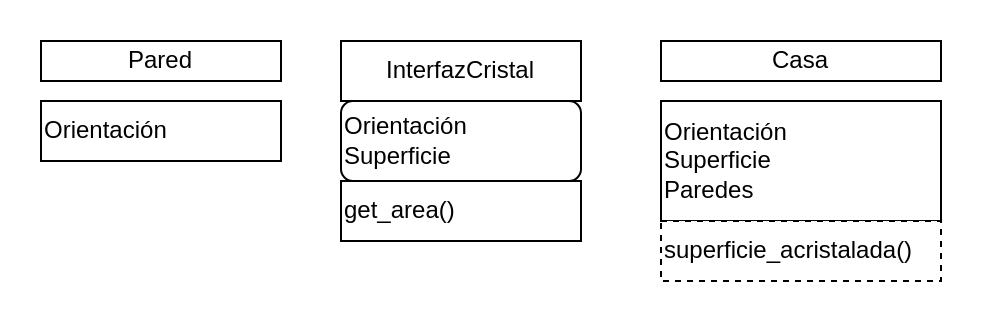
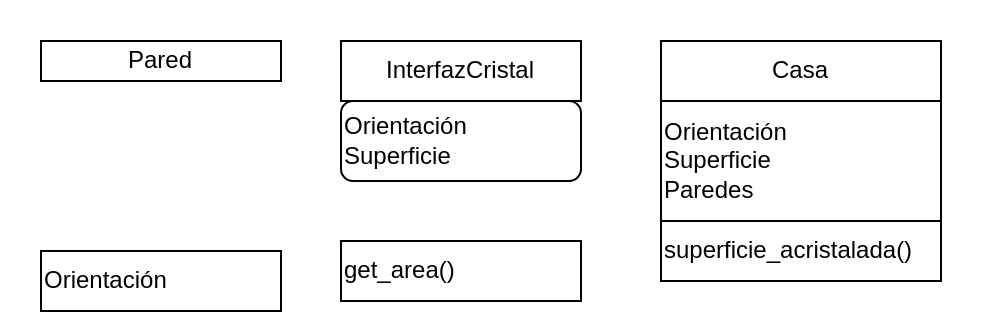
  <mxCell id="0" />
  <mxCell id="1" parent="0" />
- <mxCell id="2" value="Casa" style="rounded=0;whiteSpace=wrap;html=1;" vertex="1" parent="1"><mxGeometry x="330" y="20" width="140" height="20" as="geometry" /></mxCell>
- <mxCell id="3" value="get_area()" style="rounded=0;whiteSpace=wrap;html=1;align=left;" vertex="1" parent="1"><mxGeometry x="170" y="90" width="120" height="30" as="geometry" /></mxCell>
+ <mxCell id="2" value="Casa" style="rounded=0;whiteSpace=wrap;html=1;" vertex="1" parent="1"><mxGeometry x="330" y="20" width="140" height="30" as="geometry" /></mxCell>
+ <mxCell id="3" value="get_area()" style="rounded=0;whiteSpace=wrap;html=1;align=left;" vertex="1" parent="1"><mxGeometry x="170" y="120" width="120" height="30" as="geometry" /></mxCell>
  <mxCell id="4" value="Orientación&lt;br&gt;Superficie" style="whiteSpace=wrap;html=1;align=left;rounded=1;" vertex="1" parent="1"><mxGeometry x="170" y="50" width="120" height="40" as="geometry" /></mxCell>
- <mxCell id="5" value="Orientación" style="rounded=0;whiteSpace=wrap;html=1;align=left;" vertex="1" parent="1"><mxGeometry x="20" y="50" width="120" height="30" as="geometry" /></mxCell>
+ <mxCell id="5" value="Orientación" style="rounded=0;whiteSpace=wrap;html=1;align=left;" vertex="1" parent="1"><mxGeometry x="20" y="125" width="120" height="30" as="geometry" /></mxCell>
  <mxCell id="6" value="Pared" style="rounded=0;whiteSpace=wrap;html=1;" vertex="1" parent="1"><mxGeometry x="20" y="20" width="120" height="20" as="geometry" /></mxCell>
  <mxCell id="7" value="InterfazCristal" style="rounded=0;whiteSpace=wrap;html=1;" vertex="1" parent="1"><mxGeometry x="170" y="20" width="120" height="30" as="geometry" /></mxCell>
  <mxCell id="8" value="Orientación&lt;br&gt;Superficie&lt;br&gt;Paredes" style="rounded=0;whiteSpace=wrap;html=1;align=left;" vertex="1" parent="1"><mxGeometry x="330" y="50" width="140" height="60" as="geometry" /></mxCell>
- <mxCell id="9" value="superficie_acristalada()" style="rounded=0;whiteSpace=wrap;html=1;align=left;dashed=1;" vertex="1" parent="1"><mxGeometry x="330" y="110" width="140" height="30" as="geometry" /></mxCell>
+ <mxCell id="9" value="superficie_acristalada()" style="rounded=0;whiteSpace=wrap;html=1;align=left;" vertex="1" parent="1"><mxGeometry x="330" y="110" width="140" height="30" as="geometry" /></mxCell>
